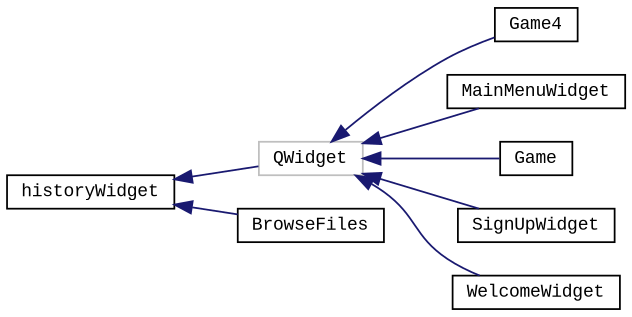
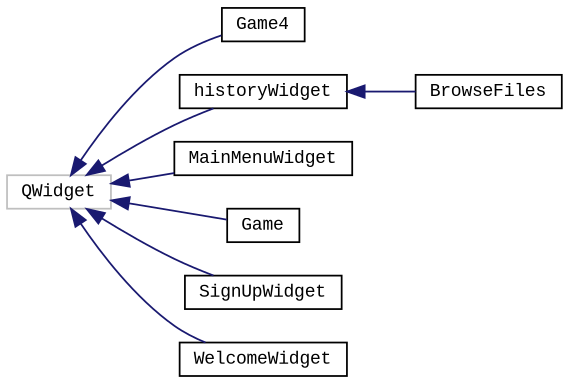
  digraph {
    fontname="Liberation Mono"
    rankdir=LR
    node [color=black fillcolor=white fontname="Liberation Mono" fontsize=10 shape=record style=filled]
    edge [color=midnightblue dir=back fontname="Liberation Mono" fontsize=10 labelfontname=Helvetica labelfontsize=10 style=solid]
    n1 [color=grey75 height=0.2 label=QWidget width=0.4]
    n2 [height=0.2 label=Game4 width=0.4]
    n3 [height=0.2 label=historyWidget width=0.4]
    n4 [height=0.2 label=MainMenuWidget width=0.4]
    n5 [height=0.2 label=Game width=0.4]
    n6 [height=0.2 label=SignUpWidget width=0.4]
    n7 [height=0.2 label=WelcomeWidget width=0.4]
    n8 [height=0.2 label=BrowseFiles width=0.4]
    n1 -> n2
-   n3 -> n1
+   n1 -> n3
    n1 -> n4
    n1 -> n5
    n1 -> n6
    n1 -> n7
    n3 -> n8
  }
